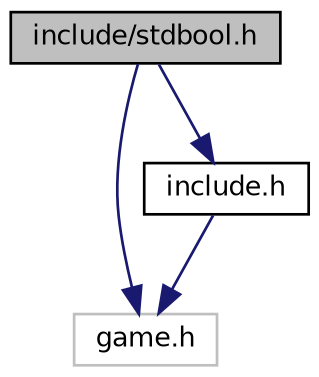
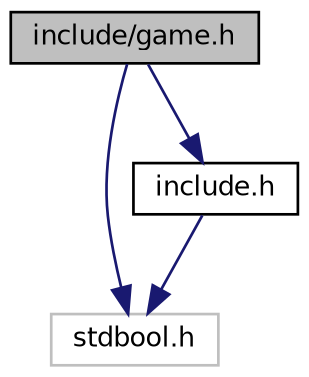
  digraph {
    node [color=black fillcolor=white fontname=Helvetica fontsize=10 shape=record style=filled]
    edge [color=midnightblue fontname=Helvetica fontsize=10 labelfontname=Helvetica labelfontsize=10 style=solid]
-   n1 [fillcolor=grey75 fontcolor=black height=0.2 label="include/stdbool.h" width=0.4]
-   n2 [color=grey75 height=0.2 label="game.h" width=0.4]
+   n1 [fillcolor=grey75 fontcolor=black height=0.2 label="include/game.h" width=0.4]
+   n2 [color=grey75 height=0.2 label="stdbool.h" width=0.4]
    n3 [height=0.2 label="include.h" width=0.4]
    n1 -> n2
    n1 -> n3
    n3 -> n2
  }
